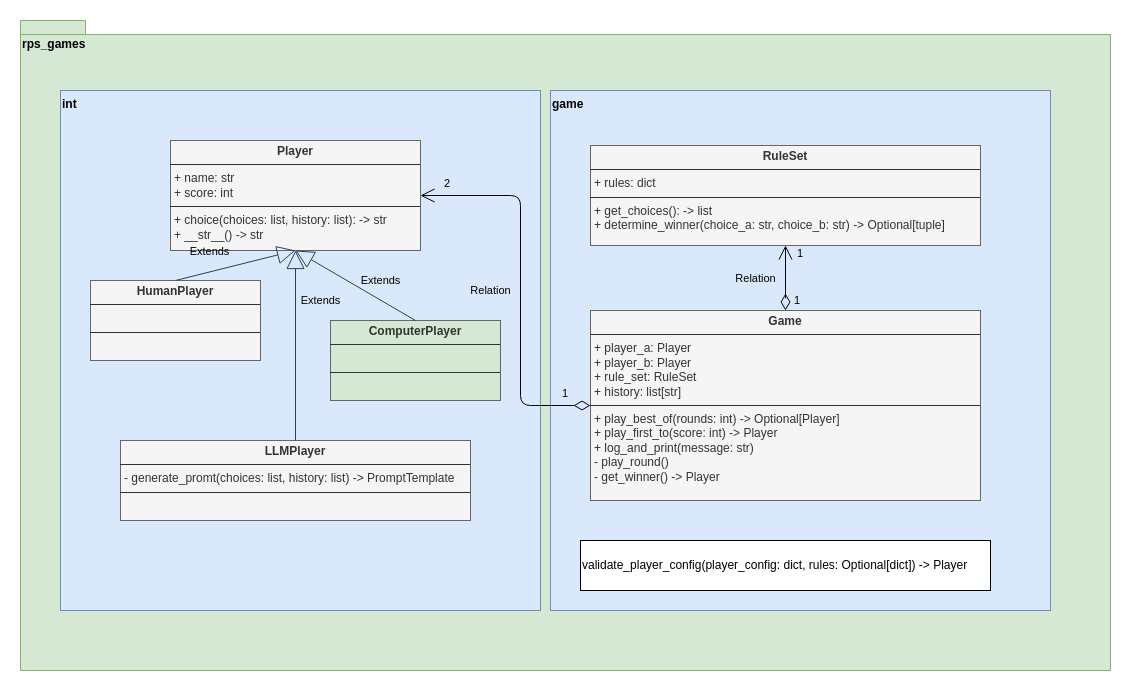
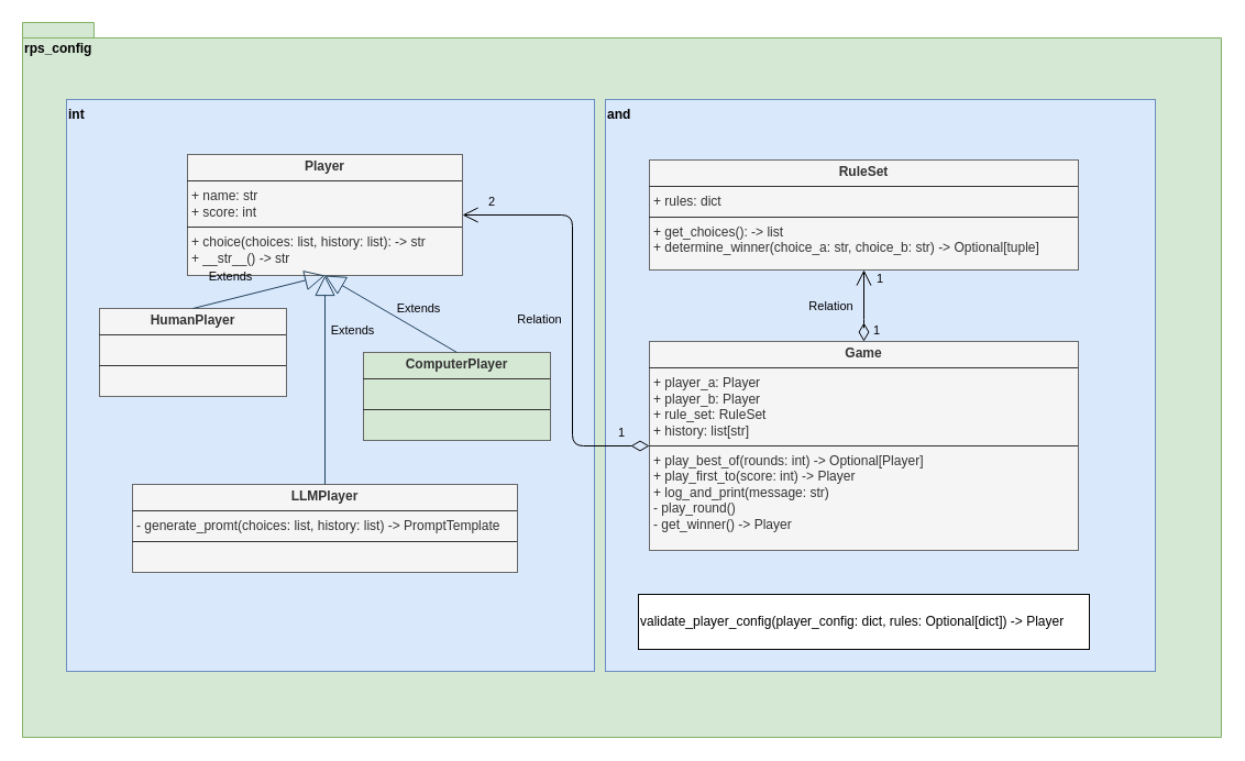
  <mxCell id="0" />
  <mxCell id="1" parent="0" />
- <mxCell id="2" value="rps_games" style="shape=folder;fontStyle=1;spacingTop=10;tabWidth=40;tabHeight=14;tabPosition=left;html=1;whiteSpace=wrap;verticalAlign=top;align=left;fillColor=#d5e8d4;strokeColor=#82b366;" parent="1" vertex="1"><mxGeometry x="20" y="20" width="1090" height="650" as="geometry" /></mxCell>
+ <mxCell id="2" value="rps_config" style="shape=folder;fontStyle=1;spacingTop=10;tabWidth=40;tabHeight=14;tabPosition=left;html=1;whiteSpace=wrap;verticalAlign=top;align=left;fillColor=#d5e8d4;strokeColor=#82b366;" parent="1" vertex="1"><mxGeometry x="20" y="20" width="1090" height="650" as="geometry" /></mxCell>
  <mxCell id="3" value="int" style="html=1;whiteSpace=wrap;align=left;verticalAlign=top;fontStyle=1;fillColor=#dae8fc;strokeColor=#6c8ebf;" vertex="1" parent="1"><mxGeometry x="60" y="90" width="480" height="520" as="geometry" /></mxCell>
- <mxCell id="4" value="game" style="html=1;whiteSpace=wrap;align=left;verticalAlign=top;fontStyle=1;fillColor=#dae8fc;strokeColor=#6c8ebf;" parent="1" vertex="1"><mxGeometry x="550" y="90" width="500" height="520" as="geometry" /></mxCell>
+ <mxCell id="4" value="and" style="html=1;whiteSpace=wrap;align=left;verticalAlign=top;fontStyle=1;fillColor=#dae8fc;strokeColor=#6c8ebf;" parent="1" vertex="1"><mxGeometry x="550" y="90" width="500" height="520" as="geometry" /></mxCell>
  <mxCell id="5" value="&lt;p style=&quot;margin:0px;margin-top:4px;text-align:center;&quot;&gt;&lt;b&gt;RuleSet&lt;/b&gt;&lt;/p&gt;&lt;hr size=&quot;1&quot; style=&quot;border-style:solid;&quot;&gt;&lt;p style=&quot;margin:0px;margin-left:4px;&quot;&gt;+ rules: dict&lt;/p&gt;&lt;hr size=&quot;1&quot; style=&quot;border-style:solid;&quot;&gt;&lt;p style=&quot;margin:0px;margin-left:4px;&quot;&gt;+ get_choices(): -&amp;gt; list&lt;/p&gt;&lt;p style=&quot;margin:0px;margin-left:4px;&quot;&gt;+ determine_winner(choice_a: str, choice_b: str) -&amp;gt; Optional[tuple]&lt;/p&gt;" style="verticalAlign=top;align=left;overflow=fill;html=1;whiteSpace=wrap;fillColor=#f5f5f5;strokeColor=#666666;fontColor=#333333;" parent="1" vertex="1"><mxGeometry x="590" y="145" width="390" height="100" as="geometry" /></mxCell>
  <mxCell id="6" value="&lt;p style=&quot;margin:0px;margin-top:4px;text-align:center;&quot;&gt;&lt;b&gt;Player&lt;/b&gt;&lt;/p&gt;&lt;hr size=&quot;1&quot; style=&quot;border-style:solid;&quot;&gt;&lt;p style=&quot;margin:0px;margin-left:4px;&quot;&gt;+ name: str&lt;/p&gt;&lt;p style=&quot;margin:0px;margin-left:4px;&quot;&gt;+ score: int&lt;/p&gt;&lt;hr size=&quot;1&quot; style=&quot;border-style:solid;&quot;&gt;&lt;p style=&quot;margin:0px;margin-left:4px;&quot;&gt;+ choice(choices: list, history: list): -&amp;gt; str&lt;/p&gt;&lt;p style=&quot;margin:0px;margin-left:4px;&quot;&gt;+ __str__() -&amp;gt; str&lt;/p&gt;" style="verticalAlign=top;align=left;overflow=fill;html=1;whiteSpace=wrap;fillColor=#f5f5f5;strokeColor=#666666;fontColor=#333333;" parent="1" vertex="1"><mxGeometry x="170" y="140" width="250" height="110" as="geometry" /></mxCell>
  <mxCell id="7" value="&lt;p style=&quot;margin:0px;margin-top:4px;text-align:center;&quot;&gt;&lt;b&gt;HumanPlayer&lt;/b&gt;&lt;/p&gt;&lt;hr size=&quot;1&quot; style=&quot;border-style:solid;&quot;&gt;&lt;p style=&quot;margin:0px;margin-left:4px;&quot;&gt;&lt;br&gt;&lt;/p&gt;&lt;hr size=&quot;1&quot; style=&quot;border-style:solid;&quot;&gt;&lt;p style=&quot;margin:0px;margin-left:4px;&quot;&gt;&lt;br&gt;&lt;/p&gt;" style="verticalAlign=top;align=left;overflow=fill;html=1;whiteSpace=wrap;fillColor=#f5f5f5;strokeColor=#666666;fontColor=#333333;" parent="1" vertex="1"><mxGeometry x="90" y="280" width="170" height="80" as="geometry" /></mxCell>
  <mxCell id="8" value="&lt;p style=&quot;margin:0px;margin-top:4px;text-align:center;&quot;&gt;&lt;b&gt;ComputerPlayer&lt;/b&gt;&lt;/p&gt;&lt;hr size=&quot;1&quot; style=&quot;border-style:solid;&quot;&gt;&lt;p style=&quot;margin:0px;margin-left:4px;&quot;&gt;&lt;br&gt;&lt;/p&gt;&lt;hr size=&quot;1&quot; style=&quot;border-style:solid;&quot;&gt;&lt;p style=&quot;margin:0px;margin-left:4px;&quot;&gt;&lt;br&gt;&lt;/p&gt;" style="verticalAlign=top;align=left;overflow=fill;html=1;whiteSpace=wrap;fillColor=#d5e8d4;strokeColor=#666666;fontColor=#333333;" parent="1" vertex="1"><mxGeometry x="330" y="320" width="170" height="80" as="geometry" /></mxCell>
  <mxCell id="9" value="Extends" style="endArrow=block;endSize=16;endFill=0;html=1;exitX=0.5;exitY=0;exitDx=0;exitDy=0;entryX=0.5;entryY=1;entryDx=0;entryDy=0;fillColor=#bac8d3;strokeColor=#23445d;labelBackgroundColor=none;" parent="1" source="7" target="6" edge="1"><mxGeometry x="-0.347" y="20" width="160" relative="1" as="geometry"><mxPoint x="210" y="420" as="sourcePoint" /><mxPoint x="370" y="420" as="targetPoint" /><mxPoint as="offset" /></mxGeometry></mxCell>
  <mxCell id="10" value="Extends" style="endArrow=block;endSize=16;endFill=0;html=1;exitX=0.5;exitY=0;exitDx=0;exitDy=0;entryX=0.5;entryY=1;entryDx=0;entryDy=0;fillColor=#bac8d3;strokeColor=#23445d;labelBackgroundColor=none;" parent="1" source="8" target="6" edge="1"><mxGeometry x="-0.275" y="-17" width="160" relative="1" as="geometry"><mxPoint x="195" y="330" as="sourcePoint" /><mxPoint x="325" y="260" as="targetPoint" /><mxPoint as="offset" /></mxGeometry></mxCell>
  <mxCell id="11" value="&lt;p style=&quot;margin:0px;margin-top:4px;text-align:center;&quot;&gt;&lt;b&gt;Game&lt;/b&gt;&lt;/p&gt;&lt;hr size=&quot;1&quot; style=&quot;border-style:solid;&quot;&gt;&lt;p style=&quot;margin:0px;margin-left:4px;&quot;&gt;+ player_a: Player&lt;/p&gt;&lt;p style=&quot;margin:0px;margin-left:4px;&quot;&gt;+ player_b: Player&lt;/p&gt;&lt;p style=&quot;margin:0px;margin-left:4px;&quot;&gt;+ rule_set: RuleSet&lt;/p&gt;&lt;p style=&quot;margin:0px;margin-left:4px;&quot;&gt;+ history: list[str]&lt;/p&gt;&lt;hr size=&quot;1&quot; style=&quot;border-style:solid;&quot;&gt;&lt;p style=&quot;margin:0px;margin-left:4px;&quot;&gt;&lt;span style=&quot;background-color: transparent;&quot;&gt;+ play_best_of(rounds: int) -&amp;gt; Optional[Player]&lt;/span&gt;&lt;/p&gt;&lt;p style=&quot;margin:0px;margin-left:4px;&quot;&gt;+ play_first_to(score: int) -&amp;gt; Player&lt;/p&gt;&lt;p style=&quot;margin:0px;margin-left:4px;&quot;&gt;+ log_and_print(message: str)&lt;/p&gt;&lt;p style=&quot;margin:0px;margin-left:4px;&quot;&gt;- play_round()&lt;/p&gt;&lt;p style=&quot;margin: 0px 0px 0px 4px;&quot;&gt;&lt;span style=&quot;background-color: transparent;&quot;&gt;- get_winner() -&amp;gt; Player&lt;/span&gt;&lt;/p&gt;&lt;p style=&quot;margin:0px;margin-left:4px;&quot;&gt;&lt;br&gt;&lt;/p&gt;" style="verticalAlign=top;align=left;overflow=fill;html=1;whiteSpace=wrap;fillColor=#f5f5f5;strokeColor=#666666;fontColor=#333333;" parent="1" vertex="1"><mxGeometry x="590" y="310" width="390" height="190" as="geometry" /></mxCell>
  <mxCell id="12" value="&lt;p style=&quot;margin:0px;margin-top:4px;text-align:center;&quot;&gt;&lt;b&gt;LLMPlayer&lt;/b&gt;&lt;/p&gt;&lt;hr size=&quot;1&quot; style=&quot;border-style:solid;&quot;&gt;&lt;p style=&quot;margin:0px;margin-left:4px;&quot;&gt;- generate_promt(choices: list, history: list) -&amp;gt; PromptTemplate&lt;/p&gt;&lt;hr size=&quot;1&quot; style=&quot;border-style:solid;&quot;&gt;&lt;p style=&quot;margin:0px;margin-left:4px;&quot;&gt;&lt;br&gt;&lt;/p&gt;" style="verticalAlign=top;align=left;overflow=fill;html=1;whiteSpace=wrap;fillColor=#f5f5f5;strokeColor=#666666;fontColor=#333333;" vertex="1" parent="1"><mxGeometry x="120" y="440" width="350" height="80" as="geometry" /></mxCell>
  <mxCell id="13" value="Extends" style="endArrow=block;endSize=16;endFill=0;html=1;exitX=0.5;exitY=0;exitDx=0;exitDy=0;fillColor=#bac8d3;strokeColor=#23445d;labelBackgroundColor=none;" edge="1" parent="1" source="12"><mxGeometry x="0.474" y="-25" width="160" relative="1" as="geometry"><mxPoint x="425" y="330" as="sourcePoint" /><mxPoint x="295" y="250" as="targetPoint" /><mxPoint as="offset" /></mxGeometry></mxCell>
  <mxCell id="14" value="validate_player_config(player_config: dict, rules: Optional[dict]) -&amp;gt; Player" style="html=1;whiteSpace=wrap;align=left;" vertex="1" parent="1"><mxGeometry x="580" y="540" width="410" height="50" as="geometry" /></mxCell>
  <mxCell id="15" value="Relation" style="endArrow=open;html=1;endSize=12;startArrow=diamondThin;startSize=14;startFill=0;edgeStyle=orthogonalEdgeStyle;entryX=1;entryY=0.5;entryDx=0;entryDy=0;exitX=0;exitY=0.5;exitDx=0;exitDy=0;fontColor=default;labelBackgroundColor=none;" edge="1" parent="1" source="11" target="6"><mxGeometry x="-0.026" y="30" relative="1" as="geometry"><mxPoint x="390" y="310" as="sourcePoint" /><mxPoint x="550" y="310" as="targetPoint" /><Array as="points"><mxPoint x="520" y="405" /><mxPoint x="520" y="195" /></Array><mxPoint as="offset" /></mxGeometry></mxCell>
  <mxCell id="16" value="1" style="edgeLabel;resizable=0;html=1;align=left;verticalAlign=top;labelBackgroundColor=none;" connectable="0" vertex="1" parent="15"><mxGeometry x="-1" relative="1" as="geometry"><mxPoint x="-30" y="-25" as="offset" /></mxGeometry></mxCell>
  <mxCell id="17" value="2" style="edgeLabel;resizable=0;html=1;align=right;verticalAlign=top;labelBackgroundColor=none;" connectable="0" vertex="1" parent="15"><mxGeometry x="1" relative="1" as="geometry"><mxPoint x="30" y="-25" as="offset" /></mxGeometry></mxCell>
  <mxCell id="18" value="Relation" style="endArrow=open;html=1;endSize=12;startArrow=diamondThin;startSize=14;startFill=0;edgeStyle=orthogonalEdgeStyle;entryX=0.5;entryY=1;entryDx=0;entryDy=0;exitX=0.5;exitY=0;exitDx=0;exitDy=0;fontColor=default;labelBackgroundColor=none;" edge="1" parent="1" source="11" target="5"><mxGeometry x="-0.026" y="30" relative="1" as="geometry"><mxPoint x="600" y="415" as="sourcePoint" /><mxPoint x="430" y="205" as="targetPoint" /><Array as="points"><mxPoint x="785" y="300" /><mxPoint x="785" y="300" /></Array><mxPoint as="offset" /></mxGeometry></mxCell>
  <mxCell id="19" value="1" style="edgeLabel;resizable=0;html=1;align=left;verticalAlign=top;labelBackgroundColor=none;" connectable="0" vertex="1" parent="18"><mxGeometry x="-1" relative="1" as="geometry"><mxPoint x="7" y="-23" as="offset" /></mxGeometry></mxCell>
  <mxCell id="20" value="1" style="edgeLabel;resizable=0;html=1;align=right;verticalAlign=top;labelBackgroundColor=none;" connectable="0" vertex="1" parent="18"><mxGeometry x="1" relative="1" as="geometry"><mxPoint x="18" y="-5" as="offset" /></mxGeometry></mxCell>
